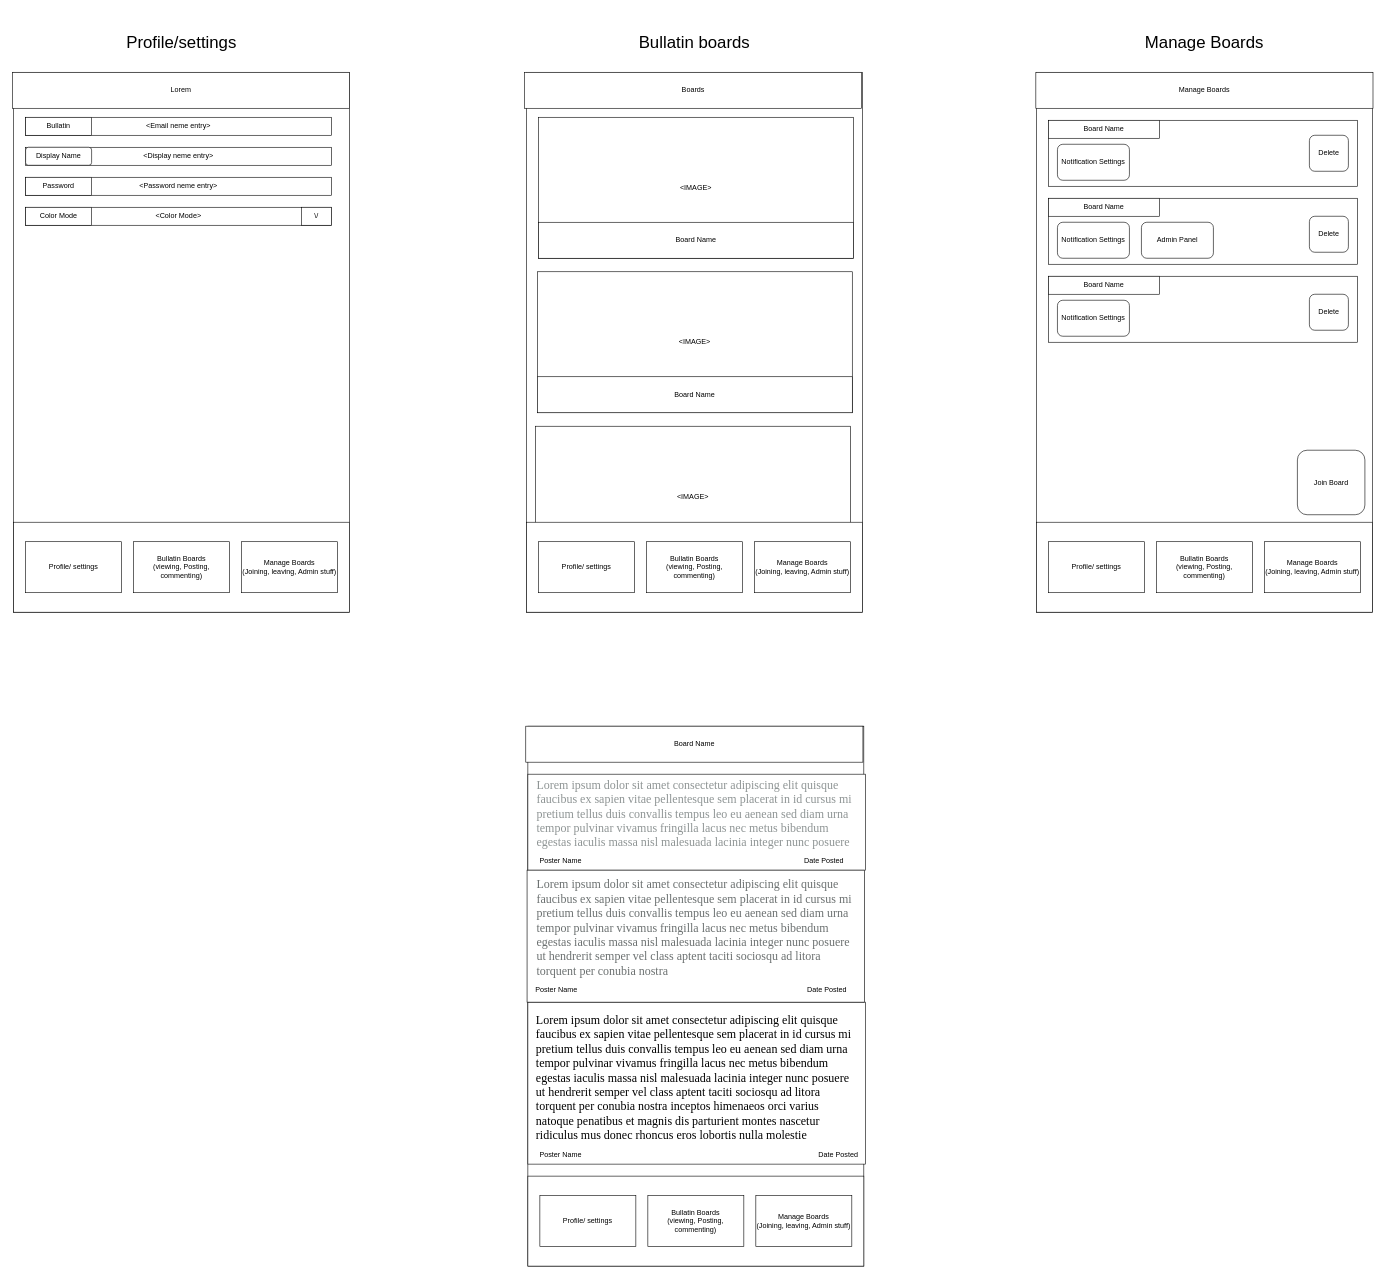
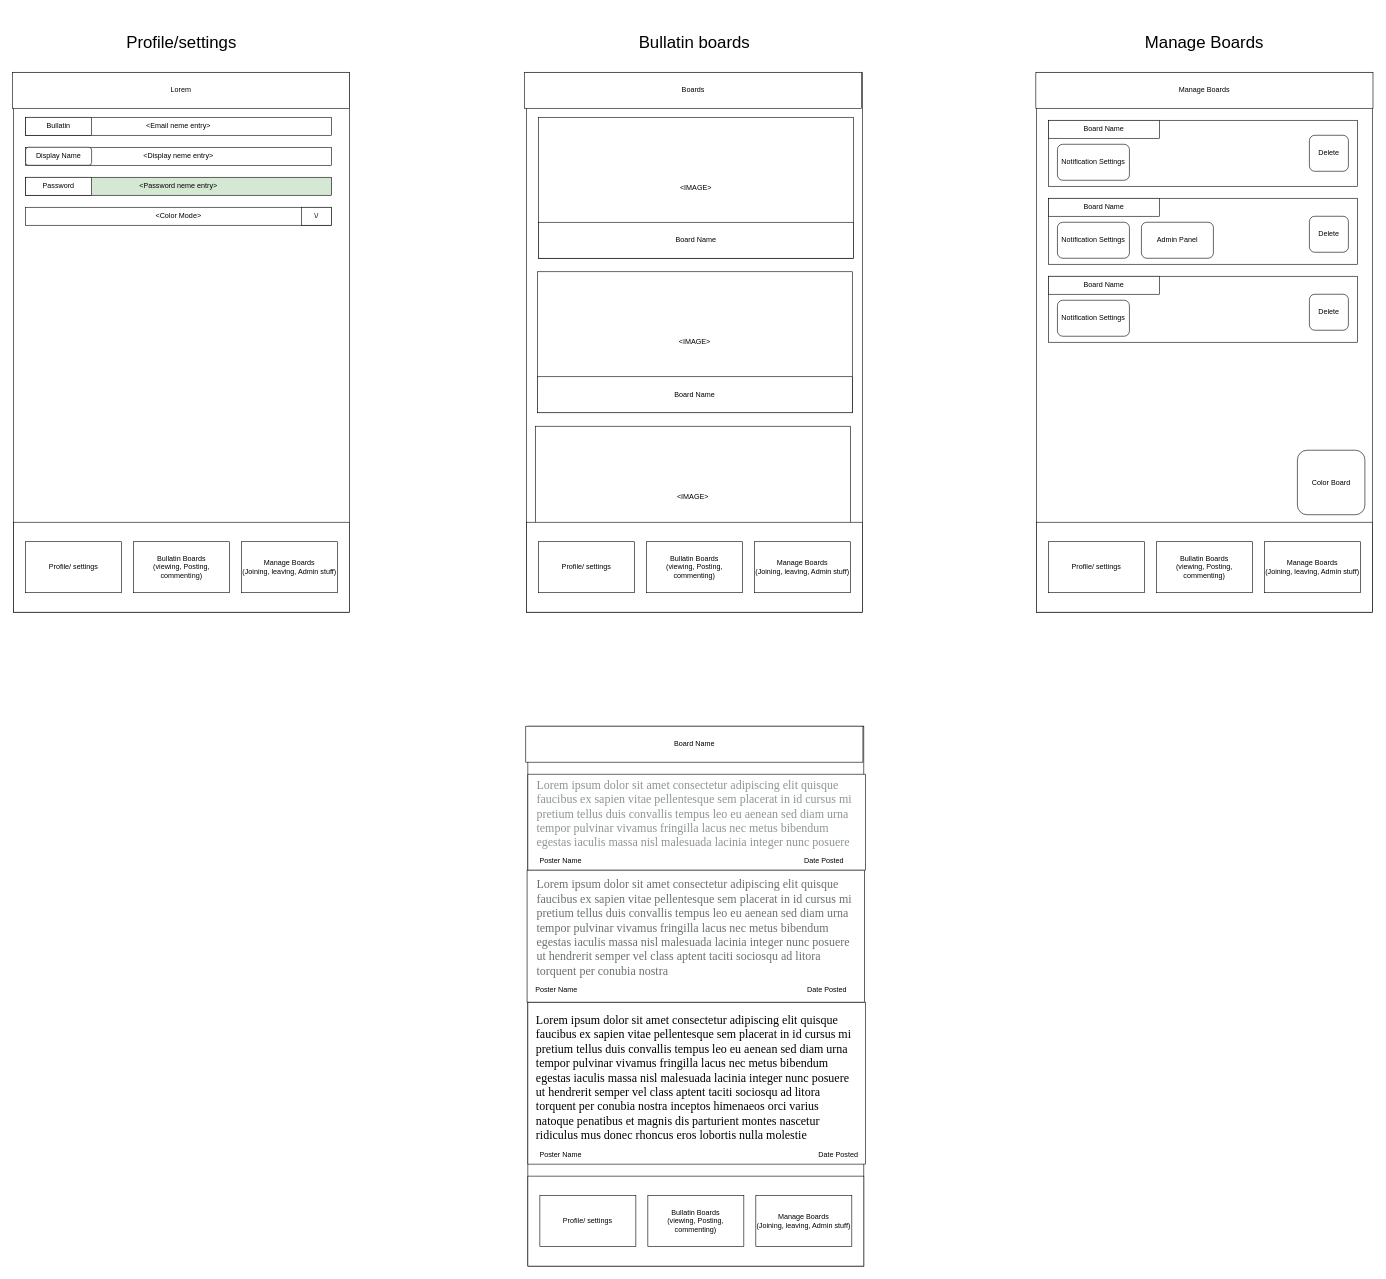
  <mxCell id="0" />
  <mxCell id="1" parent="0" />
  <mxCell id="2" value="" style="rounded=0;whiteSpace=wrap;html=1;" parent="1" vertex="1"><mxGeometry x="22" y="120" width="560" height="900" as="geometry" /></mxCell>
  <mxCell id="3" value="" style="rounded=0;whiteSpace=wrap;html=1;" parent="1" vertex="1"><mxGeometry x="22" y="870" width="560" height="150" as="geometry" /></mxCell>
  <mxCell id="4" value="Profile/ settings" style="rounded=0;whiteSpace=wrap;html=1;" parent="1" vertex="1"><mxGeometry x="42" y="902.5" width="160" height="85" as="geometry" /></mxCell>
  <mxCell id="5" value="&lt;div&gt;Bullatin Boards&lt;/div&gt;(viewing, Posting, commenting)" style="rounded=0;whiteSpace=wrap;html=1;" parent="1" vertex="1"><mxGeometry x="222" y="902.5" width="160" height="85" as="geometry" /></mxCell>
  <mxCell id="6" value="&lt;div&gt;Manage Boards&lt;/div&gt;&lt;div&gt;(Joining, leaving, Admin stuff)&lt;/div&gt;" style="rounded=0;whiteSpace=wrap;html=1;" parent="1" vertex="1"><mxGeometry x="402" y="902.5" width="160" height="85" as="geometry" /></mxCell>
  <mxCell id="7" value="&lt;div&gt;&lt;font style=&quot;font-size: 28px;&quot;&gt;Profile/settings&lt;/font&gt;&lt;/div&gt;" style="text;html=1;whiteSpace=wrap;strokeColor=none;fillColor=none;align=center;verticalAlign=middle;rounded=0;" parent="1" vertex="1"><mxGeometry x="162" y="20" width="280" height="100" as="geometry" /></mxCell>
  <mxCell id="8" value="" style="rounded=0;whiteSpace=wrap;html=1;" parent="1" vertex="1"><mxGeometry x="877" y="120" width="560" height="900" as="geometry" /></mxCell>
  <mxCell id="9" value="" style="rounded=0;whiteSpace=wrap;html=1;" parent="1" vertex="1"><mxGeometry x="1727" y="120" width="560" height="900" as="geometry" /></mxCell>
  <mxCell id="10" value="" style="rounded=0;whiteSpace=wrap;html=1;" parent="1" vertex="1"><mxGeometry x="1727" y="870" width="560" height="150" as="geometry" /></mxCell>
  <mxCell id="11" value="Profile/ settings" style="rounded=0;whiteSpace=wrap;html=1;" parent="1" vertex="1"><mxGeometry x="1747" y="902.5" width="160" height="85" as="geometry" /></mxCell>
  <mxCell id="12" value="&lt;div&gt;Bullatin Boards&lt;/div&gt;(viewing, Posting, commenting)" style="rounded=0;whiteSpace=wrap;html=1;" parent="1" vertex="1"><mxGeometry x="1927" y="902.5" width="160" height="85" as="geometry" /></mxCell>
  <mxCell id="13" value="&lt;div&gt;Manage Boards&lt;/div&gt;&lt;div&gt;(Joining, leaving, Admin stuff)&lt;/div&gt;" style="rounded=0;whiteSpace=wrap;html=1;" parent="1" vertex="1"><mxGeometry x="2107" y="902.5" width="160" height="85" as="geometry" /></mxCell>
  <mxCell id="14" value="&lt;div&gt;&lt;font style=&quot;font-size: 28px;&quot;&gt;Bullatin boards&lt;/font&gt;&lt;/div&gt;" style="text;html=1;whiteSpace=wrap;strokeColor=none;fillColor=none;align=center;verticalAlign=middle;rounded=0;" parent="1" vertex="1"><mxGeometry x="1017" y="20" width="280" height="100" as="geometry" /></mxCell>
  <mxCell id="15" value="&lt;font style=&quot;font-size: 28px;&quot;&gt;Manage Boards&lt;/font&gt;" style="text;html=1;whiteSpace=wrap;strokeColor=none;fillColor=none;align=center;verticalAlign=middle;rounded=0;" parent="1" vertex="1"><mxGeometry x="1867" y="20" width="280" height="100" as="geometry" /></mxCell>
  <mxCell id="16" value="&lt;div&gt;&amp;lt;Email neme entry&amp;gt;&lt;/div&gt;" style="rounded=0;whiteSpace=wrap;html=1;" parent="1" vertex="1"><mxGeometry x="42" y="195" width="510" height="30" as="geometry" /></mxCell>
  <mxCell id="17" value="&amp;lt;Display neme entry&amp;gt;" style="rounded=0;whiteSpace=wrap;html=1;" parent="1" vertex="1"><mxGeometry x="42" y="245" width="510" height="30" as="geometry" /></mxCell>
- <mxCell id="18" value="&amp;lt;Password neme entry&amp;gt;" style="rounded=0;whiteSpace=wrap;html=1;" parent="1" vertex="1"><mxGeometry x="42" y="295" width="510" height="30" as="geometry" /></mxCell>
+ <mxCell id="18" value="&amp;lt;Password neme entry&amp;gt;" style="rounded=0;whiteSpace=wrap;html=1;fillColor=#d5e8d4;" parent="1" vertex="1"><mxGeometry x="42" y="295" width="510" height="30" as="geometry" /></mxCell>
  <mxCell id="19" value="Bullatin" style="rounded=0;whiteSpace=wrap;html=1;" parent="1" vertex="1"><mxGeometry x="42" y="195" width="110" height="30" as="geometry" /></mxCell>
  <mxCell id="20" value="&lt;div&gt;Display Name&lt;/div&gt;" style="whiteSpace=wrap;html=1;rounded=1;" parent="1" vertex="1"><mxGeometry x="42" y="245" width="110" height="30" as="geometry" /></mxCell>
  <mxCell id="21" value="Password" style="rounded=0;whiteSpace=wrap;html=1;" parent="1" vertex="1"><mxGeometry x="42" y="295" width="110" height="30" as="geometry" /></mxCell>
  <mxCell id="22" value="&amp;lt;Color Mode&amp;gt;" style="rounded=0;whiteSpace=wrap;html=1;" parent="1" vertex="1"><mxGeometry x="42" y="345" width="510" height="30" as="geometry" /></mxCell>
- <mxCell id="23" value="Color Mode" style="rounded=0;whiteSpace=wrap;html=1;" parent="1" vertex="1"><mxGeometry x="42" y="345" width="110" height="30" as="geometry" /></mxCell>
  <mxCell id="24" value="\/" style="rounded=0;whiteSpace=wrap;html=1;" parent="1" vertex="1"><mxGeometry x="502" y="345" width="50" height="30" as="geometry" /></mxCell>
  <mxCell id="25" value="&amp;lt;IMAGE&amp;gt;" style="rounded=0;whiteSpace=wrap;html=1;" parent="1" vertex="1"><mxGeometry x="897" y="195" width="525" height="235" as="geometry" /></mxCell>
  <mxCell id="26" value="Manage Boards" style="rounded=0;whiteSpace=wrap;html=1;" parent="1" vertex="1"><mxGeometry x="1726" y="120" width="562" height="60" as="geometry" /></mxCell>
  <mxCell id="27" value="Board Name" style="rounded=0;whiteSpace=wrap;html=1;" parent="1" vertex="1"><mxGeometry x="897" y="370" width="525" height="60" as="geometry" /></mxCell>
  <mxCell id="28" value="&amp;lt;IMAGE&amp;gt;" style="rounded=0;whiteSpace=wrap;html=1;" parent="1" vertex="1"><mxGeometry x="895" y="452.5" width="525" height="235" as="geometry" /></mxCell>
  <mxCell id="29" value="Board Name" style="rounded=0;whiteSpace=wrap;html=1;" parent="1" vertex="1"><mxGeometry x="895" y="627.5" width="525" height="60" as="geometry" /></mxCell>
  <mxCell id="30" value="&amp;lt;IMAGE&amp;gt;" style="rounded=0;whiteSpace=wrap;html=1;" parent="1" vertex="1"><mxGeometry x="892" y="710" width="525" height="235" as="geometry" /></mxCell>
  <mxCell id="31" value="Board Name" style="rounded=0;whiteSpace=wrap;html=1;" parent="1" vertex="1"><mxGeometry x="892" y="885" width="525" height="60" as="geometry" /></mxCell>
  <mxCell id="32" value="" style="rounded=0;whiteSpace=wrap;html=1;" parent="1" vertex="1"><mxGeometry x="877" y="870" width="560" height="150" as="geometry" /></mxCell>
  <mxCell id="33" value="Profile/ settings" style="rounded=0;whiteSpace=wrap;html=1;" parent="1" vertex="1"><mxGeometry x="897" y="902.5" width="160" height="85" as="geometry" /></mxCell>
  <mxCell id="34" value="&lt;div&gt;Bullatin Boards&lt;/div&gt;(viewing, Posting, commenting)" style="rounded=0;whiteSpace=wrap;html=1;" parent="1" vertex="1"><mxGeometry x="1077" y="902.5" width="160" height="85" as="geometry" /></mxCell>
  <mxCell id="35" value="&lt;div&gt;Manage Boards&lt;/div&gt;&lt;div&gt;(Joining, leaving, Admin stuff)&lt;/div&gt;" style="rounded=0;whiteSpace=wrap;html=1;" parent="1" vertex="1"><mxGeometry x="1257" y="902.5" width="160" height="85" as="geometry" /></mxCell>
  <mxCell id="36" value="Boards" style="rounded=0;whiteSpace=wrap;html=1;" parent="1" vertex="1"><mxGeometry x="873.5" y="120" width="562" height="60" as="geometry" /></mxCell>
  <mxCell id="37" value="" style="rounded=0;whiteSpace=wrap;html=1;" parent="1" vertex="1"><mxGeometry x="1747" y="200" width="515" height="110" as="geometry" /></mxCell>
  <mxCell id="38" value="" style="rounded=0;whiteSpace=wrap;html=1;" parent="1" vertex="1"><mxGeometry x="1747" y="330" width="515" height="110" as="geometry" /></mxCell>
  <mxCell id="39" value="" style="rounded=0;whiteSpace=wrap;html=1;" parent="1" vertex="1"><mxGeometry x="1747" y="460" width="515" height="110" as="geometry" /></mxCell>
  <mxCell id="40" value="Delete" style="rounded=1;whiteSpace=wrap;html=1;" parent="1" vertex="1"><mxGeometry x="2182" y="225" width="65" height="60" as="geometry" /></mxCell>
  <mxCell id="41" value="&lt;div&gt;Delete&lt;/div&gt;" style="rounded=1;whiteSpace=wrap;html=1;" parent="1" vertex="1"><mxGeometry x="2182" y="360" width="65" height="60" as="geometry" /></mxCell>
  <mxCell id="42" value="Delete" style="rounded=1;whiteSpace=wrap;html=1;" parent="1" vertex="1"><mxGeometry x="2182" y="490" width="65" height="60" as="geometry" /></mxCell>
  <mxCell id="43" value="Board Name" style="rounded=0;whiteSpace=wrap;html=1;" parent="1" vertex="1"><mxGeometry x="1747" y="200" width="185" height="30" as="geometry" /></mxCell>
  <mxCell id="44" value="Board Name" style="rounded=0;whiteSpace=wrap;html=1;" parent="1" vertex="1"><mxGeometry x="1747" y="330" width="185" height="30" as="geometry" /></mxCell>
  <mxCell id="45" value="Board Name" style="rounded=0;whiteSpace=wrap;html=1;" parent="1" vertex="1"><mxGeometry x="1747" y="460" width="185" height="30" as="geometry" /></mxCell>
  <mxCell id="46" value="&lt;div&gt;Admin Panel&lt;/div&gt;" style="rounded=1;whiteSpace=wrap;html=1;" parent="1" vertex="1"><mxGeometry x="1902" y="370" width="120" height="60" as="geometry" /></mxCell>
  <mxCell id="47" value="Notification Settings" style="rounded=1;whiteSpace=wrap;html=1;" parent="1" vertex="1"><mxGeometry x="1762" y="240" width="120" height="60" as="geometry" /></mxCell>
  <mxCell id="48" value="Notification Settings" style="rounded=1;whiteSpace=wrap;html=1;" parent="1" vertex="1"><mxGeometry x="1762" y="370" width="120" height="60" as="geometry" /></mxCell>
  <mxCell id="49" value="Notification Settings" style="rounded=1;whiteSpace=wrap;html=1;" parent="1" vertex="1"><mxGeometry x="1762" y="500" width="120" height="60" as="geometry" /></mxCell>
- <mxCell id="50" value="&lt;div&gt;Join Board&lt;/div&gt;" style="rounded=1;whiteSpace=wrap;html=1;" parent="1" vertex="1"><mxGeometry x="2162" y="750" width="112.5" height="107.5" as="geometry" /></mxCell>
+ <mxCell id="50" value="&lt;div&gt;Color Board&lt;/div&gt;" style="rounded=1;whiteSpace=wrap;html=1;" parent="1" vertex="1"><mxGeometry x="2162" y="750" width="112.5" height="107.5" as="geometry" /></mxCell>
  <mxCell id="51" value="Lorem" style="rounded=0;whiteSpace=wrap;html=1;" parent="1" vertex="1"><mxGeometry x="20" y="120" width="562" height="60" as="geometry" /></mxCell>
  <mxCell id="52" value="" style="rounded=0;whiteSpace=wrap;html=1;" vertex="1" parent="1"><mxGeometry x="879.25" y="1210" width="560" height="900" as="geometry" /></mxCell>
  <mxCell id="53" value="Board Name" style="rounded=0;whiteSpace=wrap;html=1;" vertex="1" parent="1"><mxGeometry x="894.25" y="1975" width="525" height="60" as="geometry" /></mxCell>
  <mxCell id="54" value="" style="rounded=0;whiteSpace=wrap;html=1;" vertex="1" parent="1"><mxGeometry x="879.25" y="1960" width="560" height="150" as="geometry" /></mxCell>
  <mxCell id="55" value="Profile/ settings" style="rounded=0;whiteSpace=wrap;html=1;" vertex="1" parent="1"><mxGeometry x="899.25" y="1992.5" width="160" height="85" as="geometry" /></mxCell>
  <mxCell id="56" value="&lt;div&gt;Bullatin Boards&lt;/div&gt;(viewing, Posting, commenting)" style="rounded=0;whiteSpace=wrap;html=1;" vertex="1" parent="1"><mxGeometry x="1079.25" y="1992.5" width="160" height="85" as="geometry" /></mxCell>
  <mxCell id="57" value="&lt;div&gt;Manage Boards&lt;/div&gt;&lt;div&gt;(Joining, leaving, Admin stuff)&lt;/div&gt;" style="rounded=0;whiteSpace=wrap;html=1;" vertex="1" parent="1"><mxGeometry x="1259.25" y="1992.5" width="160" height="85" as="geometry" /></mxCell>
  <mxCell id="58" value="Board Name" style="rounded=0;whiteSpace=wrap;html=1;" vertex="1" parent="1"><mxGeometry x="875.75" y="1210" width="562" height="60" as="geometry" /></mxCell>
  <mxCell id="59" value="" style="rounded=0;whiteSpace=wrap;html=1;" vertex="1" parent="1"><mxGeometry x="879.25" y="1290" width="562.75" height="160" as="geometry" /></mxCell>
  <mxCell id="60" value="" style="rounded=0;whiteSpace=wrap;html=1;" vertex="1" parent="1"><mxGeometry x="879.25" y="1670" width="562.75" height="270" as="geometry" /></mxCell>
  <mxCell id="61" value="" style="rounded=0;whiteSpace=wrap;html=1;" vertex="1" parent="1"><mxGeometry x="877.88" y="1450" width="562.75" height="220" as="geometry" /></mxCell>
  <mxCell id="62" value="&lt;div&gt;&lt;font style=&quot;font-size: 20px; color: light-dark(rgb(142, 148, 148), rgb(255, 255, 255));&quot; face=&quot;fontSerif, fontSerif Fallback&quot;&gt;Lorem ipsum dolor sit amet consectetur adipiscing elit quisque faucibus ex sapien vitae pellentesque sem placerat in id cursus mi pretium tellus duis convallis tempus leo eu aenean sed diam urna tempor pulvinar vivamus fringilla lacus nec metus bibendum egestas iaculis massa nisl malesuada lacinia integer nunc posuere&amp;nbsp;&lt;/font&gt;&lt;/div&gt;" style="text;html=1;whiteSpace=wrap;strokeColor=none;fillColor=none;align=left;verticalAlign=middle;rounded=0;dashed=1;" vertex="1" parent="1"><mxGeometry x="892" y="1300" width="540" height="110" as="geometry" /></mxCell>
  <mxCell id="63" value="&lt;div style=&quot;&quot;&gt;&lt;font style=&quot;font-size: 20px; color: light-dark(rgb(107, 112, 112), rgb(255, 255, 255));&quot; face=&quot;fontSerif, fontSerif Fallback&quot;&gt;Lorem ipsum dolor sit amet consectetur adipiscing elit quisque faucibus ex sapien vitae pellentesque sem placerat in id cursus mi pretium tellus duis convallis tempus leo eu aenean sed diam urna tempor pulvinar vivamus fringilla lacus nec metus bibendum egestas iaculis massa nisl malesuada lacinia integer nunc posuere ut hendrerit semper vel class aptent taciti sociosqu ad litora torquent per conubia nostra&amp;nbsp;&lt;/font&gt;&lt;/div&gt;" style="text;html=1;whiteSpace=wrap;strokeColor=none;fillColor=none;align=left;verticalAlign=middle;rounded=0;dashed=1;" vertex="1" parent="1"><mxGeometry x="892" y="1460" width="540" height="170" as="geometry" /></mxCell>
  <mxCell id="64" value="&lt;div style=&quot;text-align: left;&quot;&gt;&lt;div&gt;&lt;font face=&quot;fontSerif, fontSerif Fallback&quot;&gt;&lt;span style=&quot;font-size: 20px;&quot;&gt;Lorem ipsum dolor sit amet consectetur adipiscing elit quisque faucibus ex sapien vitae pellentesque sem placerat in id cursus mi pretium tellus duis convallis tempus leo eu aenean sed diam urna tempor pulvinar vivamus fringilla lacus nec metus bibendum egestas iaculis massa nisl malesuada lacinia integer nunc posuere ut hendrerit semper vel class aptent taciti sociosqu ad litora torquent per conubia nostra inceptos himenaeos orci varius natoque penatibus et magnis dis parturient montes nascetur ridiculus mus donec rhoncus eros lobortis nulla molestie&amp;nbsp;&lt;/span&gt;&lt;/font&gt;&lt;/div&gt;&lt;/div&gt;" style="text;html=1;whiteSpace=wrap;strokeColor=none;fillColor=none;align=center;verticalAlign=middle;rounded=0;dashed=1;" vertex="1" parent="1"><mxGeometry x="892" y="1680" width="540" height="230" as="geometry" /></mxCell>
  <mxCell id="65" value="Poster Name" style="text;html=1;whiteSpace=wrap;strokeColor=none;fillColor=none;align=center;verticalAlign=middle;rounded=0;" vertex="1" parent="1"><mxGeometry x="879.25" y="1910" width="110" height="30" as="geometry" /></mxCell>
  <mxCell id="66" value="Poster Name" style="text;html=1;whiteSpace=wrap;strokeColor=none;fillColor=none;align=center;verticalAlign=middle;rounded=0;" vertex="1" parent="1"><mxGeometry x="872" y="1635" width="110" height="30" as="geometry" /></mxCell>
  <mxCell id="67" value="Poster Name" style="text;html=1;whiteSpace=wrap;strokeColor=none;fillColor=none;align=center;verticalAlign=middle;rounded=0;" vertex="1" parent="1"><mxGeometry x="879.25" y="1420" width="110" height="30" as="geometry" /></mxCell>
  <mxCell id="68" value="Date Posted" style="text;html=1;whiteSpace=wrap;strokeColor=none;fillColor=none;align=center;verticalAlign=middle;rounded=0;" vertex="1" parent="1"><mxGeometry x="1332" y="1910" width="130" height="30" as="geometry" /></mxCell>
  <mxCell id="69" value="Date Posted" style="text;html=1;whiteSpace=wrap;strokeColor=none;fillColor=none;align=center;verticalAlign=middle;rounded=0;" vertex="1" parent="1"><mxGeometry x="1313.25" y="1635" width="130" height="30" as="geometry" /></mxCell>
  <mxCell id="70" value="Date Posted" style="text;html=1;whiteSpace=wrap;strokeColor=none;fillColor=none;align=center;verticalAlign=middle;rounded=0;" vertex="1" parent="1"><mxGeometry x="1307.75" y="1420" width="130" height="30" as="geometry" /></mxCell>
